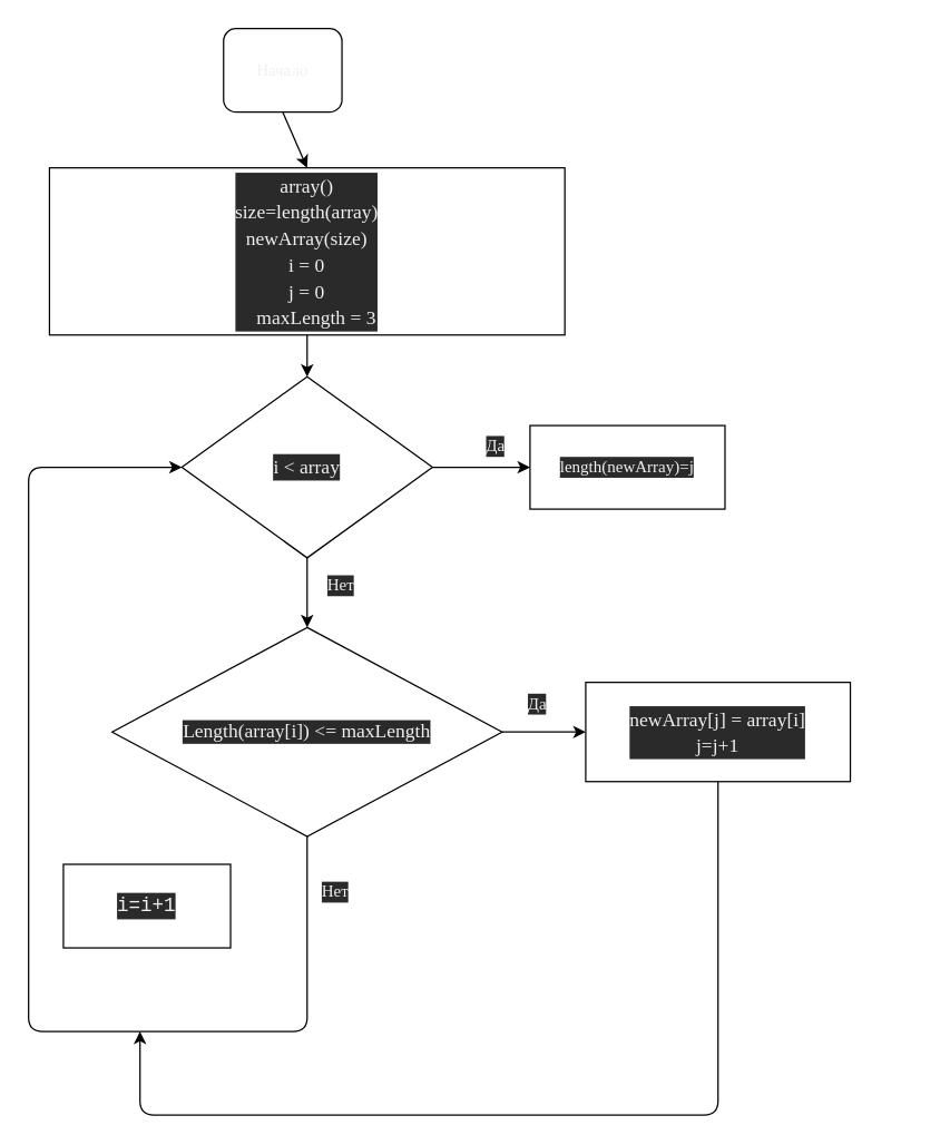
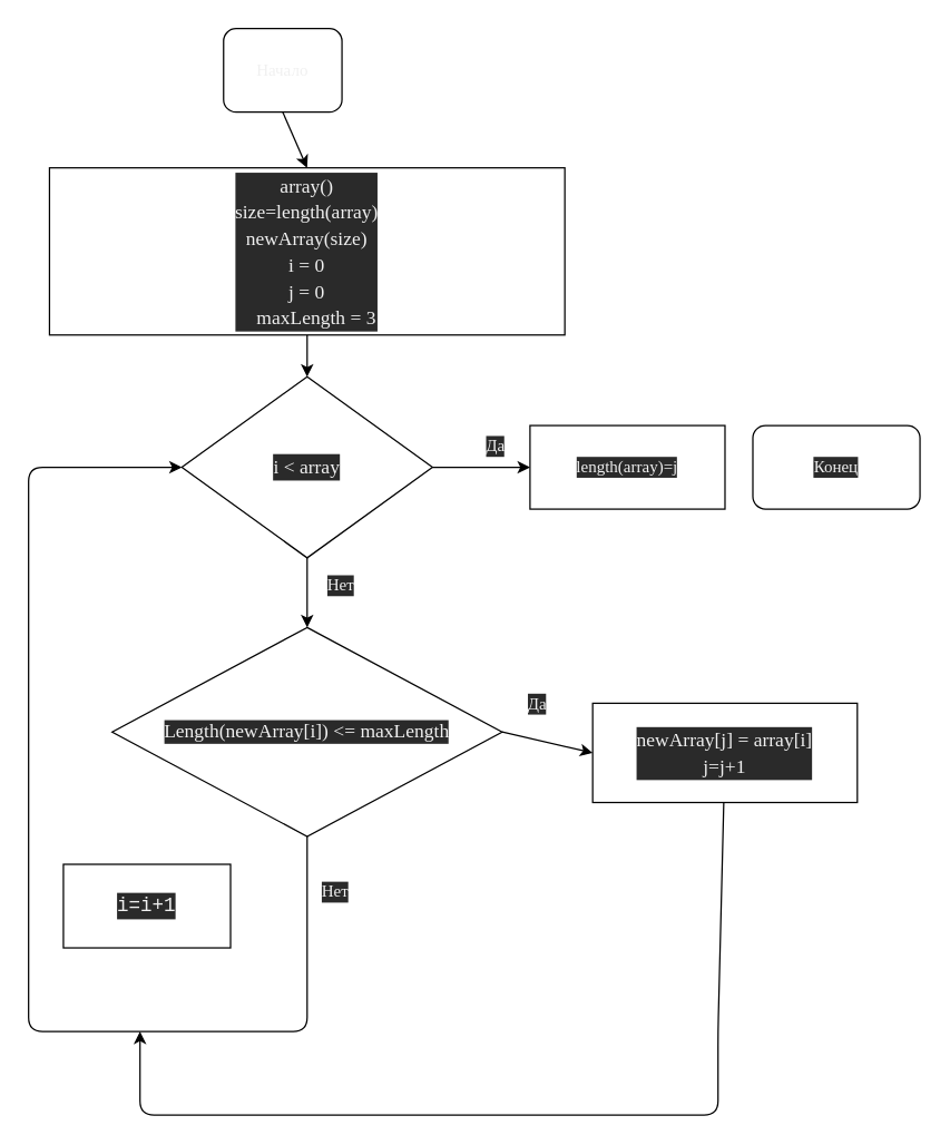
  <mxCell id="0" />
  <mxCell id="1" parent="0" />
  <mxCell id="2" style="edgeStyle=none;html=1;exitX=0.5;exitY=1;exitDx=0;exitDy=0;entryX=0.5;entryY=0;entryDx=0;entryDy=0;fontFamily=Verdana;fontColor=#F0F0F0;labelBackgroundColor=#2A2A2A;" edge="1" parent="1" source="3" target="5"><mxGeometry relative="1" as="geometry" /></mxCell>
  <mxCell id="3" value="Начало" style="rounded=1;whiteSpace=wrap;html=1;fontFamily=Verdana;fontColor=#F0F0F0;" vertex="1" parent="1"><mxGeometry x="160" y="20" width="85" height="60" as="geometry" /></mxCell>
  <mxCell id="4" style="edgeStyle=none;html=1;exitX=0.5;exitY=1;exitDx=0;exitDy=0;entryX=0.5;entryY=0;entryDx=0;entryDy=0;fontFamily=Verdana;fontColor=#F0F0F0;labelBackgroundColor=#2A2A2A;" edge="1" parent="1" source="5" target="8"><mxGeometry relative="1" as="geometry" /></mxCell>
  <mxCell id="5" value="&lt;div style=&quot;font-size: 14px ; line-height: 19px&quot;&gt;&lt;div style=&quot;line-height: 19px&quot;&gt;&lt;div style=&quot;line-height: 19px&quot;&gt;&lt;div style=&quot;line-height: 19px;&quot;&gt;&lt;font&gt;array()&lt;br&gt;&lt;/font&gt;&lt;/div&gt;&lt;div style=&quot;line-height: 19px;&quot;&gt;&lt;font&gt;size=length(array)&lt;/font&gt;&lt;/div&gt;&lt;div style=&quot;line-height: 19px;&quot;&gt;&lt;font&gt;&lt;span style=&quot;&quot;&gt;newArray&lt;/span&gt;&lt;font&gt;(&lt;/font&gt;&lt;font&gt;size&lt;/font&gt;&lt;font&gt;)&lt;/font&gt;&lt;/font&gt;&lt;/div&gt;&lt;div style=&quot;line-height: 19px;&quot;&gt;&lt;div style=&quot;line-height: 19px&quot;&gt;&lt;div style=&quot;&quot;&gt;&lt;font&gt;&lt;span style=&quot;&quot;&gt;i&lt;/span&gt; = &lt;span style=&quot;&quot;&gt;0&lt;/span&gt;&lt;/font&gt;&lt;/div&gt;&lt;div style=&quot;&quot;&gt;&lt;font&gt;&lt;span style=&quot;&quot;&gt;j&lt;/span&gt; = &lt;span style=&quot;&quot;&gt;0&lt;/span&gt;&lt;/font&gt;&lt;/div&gt;&lt;div&gt;&lt;font&gt;&amp;nbsp; &amp;nbsp; maxLength = 3&lt;/font&gt;&lt;/div&gt;&lt;/div&gt;&lt;/div&gt;&lt;/div&gt;&lt;/div&gt;&lt;/div&gt;" style="rounded=0;whiteSpace=wrap;html=1;fontFamily=Verdana;fontColor=#F0F0F0;labelBackgroundColor=#2A2A2A;" vertex="1" parent="1"><mxGeometry x="35" y="120" width="370" height="120" as="geometry" /></mxCell>
  <mxCell id="6" style="edgeStyle=none;html=1;exitX=1;exitY=0.5;exitDx=0;exitDy=0;entryX=0;entryY=0.5;entryDx=0;entryDy=0;fontFamily=Verdana;fontColor=#F0F0F0;labelBackgroundColor=#2A2A2A;" edge="1" parent="1" source="8"><mxGeometry relative="1" as="geometry"><mxPoint x="380" y="335" as="targetPoint" /></mxGeometry></mxCell>
  <mxCell id="7" style="edgeStyle=none;html=1;exitX=0.5;exitY=1;exitDx=0;exitDy=0;entryX=0.5;entryY=0;entryDx=0;entryDy=0;fontFamily=Verdana;fontColor=#F0F0F0;labelBackgroundColor=#2A2A2A;" edge="1" parent="1" source="8"><mxGeometry relative="1" as="geometry"><mxPoint x="220" y="450" as="targetPoint" /></mxGeometry></mxCell>
  <mxCell id="8" value="&lt;div style=&quot;font-size: 14px; line-height: 19px;&quot;&gt;&lt;span style=&quot;&quot;&gt;&lt;span style=&quot;&quot;&gt;i&lt;/span&gt; &amp;lt; &lt;/span&gt;&lt;font&gt;array&lt;/font&gt;&lt;/div&gt;" style="rhombus;whiteSpace=wrap;html=1;labelBackgroundColor=#2A2A2A;fontFamily=Verdana;fontColor=#F0F0F0;" vertex="1" parent="1"><mxGeometry x="130" y="270" width="180" height="130" as="geometry" /></mxCell>
  <mxCell id="9" value="Нет" style="text;html=1;align=center;verticalAlign=middle;resizable=0;points=[];autosize=1;strokeColor=none;fillColor=none;fontFamily=Verdana;fontColor=#F0F0F0;labelBackgroundColor=#2A2A2A;" vertex="1" parent="1"><mxGeometry x="224" y="410" width="40" height="20" as="geometry" /></mxCell>
  <mxCell id="10" value="Да" style="text;html=1;align=center;verticalAlign=middle;resizable=0;points=[];autosize=1;strokeColor=none;fillColor=none;fontFamily=Verdana;fontColor=#F0F0F0;labelBackgroundColor=#2A2A2A;" vertex="1" parent="1"><mxGeometry x="340" y="310" width="30" height="20" as="geometry" /></mxCell>
  <mxCell id="11" style="edgeStyle=none;html=1;exitX=1;exitY=0.5;exitDx=0;exitDy=0;entryX=0;entryY=0.5;entryDx=0;entryDy=0;fontFamily=Verdana;fontColor=#F0F0F0;labelBackgroundColor=#2A2A2A;" edge="1" parent="1" source="13" target="15"><mxGeometry relative="1" as="geometry" /></mxCell>
  <mxCell id="12" style="edgeStyle=none;html=1;entryX=0;entryY=0.5;entryDx=0;entryDy=0;fontFamily=Verdana;fontColor=#F0F0F0;labelBackgroundColor=#2A2A2A;" edge="1" parent="1" source="13" target="8"><mxGeometry relative="1" as="geometry"><mxPoint x="20" y="330" as="targetPoint" /><Array as="points"><mxPoint x="220" y="740" /><mxPoint x="20" y="740" /><mxPoint x="20" y="335" /></Array></mxGeometry></mxCell>
- <mxCell id="13" value="&lt;span style=&quot;font-size: 14px;&quot;&gt;Length(&lt;/span&gt;&lt;span style=&quot;font-size: 14px;&quot;&gt;array&lt;/span&gt;&lt;span style=&quot;font-size: 14px;&quot;&gt;[&lt;/span&gt;&lt;span style=&quot;font-size: 14px;&quot;&gt;i&lt;/span&gt;&lt;span style=&quot;font-size: 14px;&quot;&gt;]) &amp;lt;= &lt;/span&gt;&lt;span style=&quot;font-size: 14px;&quot;&gt;maxLength&lt;/span&gt;&lt;span style=&quot;font-size: 14px;&quot;&gt;&lt;br&gt;&lt;/span&gt;" style="rhombus;whiteSpace=wrap;html=1;labelBackgroundColor=#2A2A2A;fontFamily=Verdana;fontColor=#F0F0F0;" vertex="1" parent="1"><mxGeometry x="80" y="450" width="280" height="150" as="geometry" /></mxCell>
+ <mxCell id="13" value="&lt;span style=&quot;font-size: 14px;&quot;&gt;Length(&lt;/span&gt;&lt;span style=&quot;font-size: 14px;&quot;&gt;newArray&lt;/span&gt;&lt;span style=&quot;font-size: 14px;&quot;&gt;[&lt;/span&gt;&lt;span style=&quot;font-size: 14px;&quot;&gt;i&lt;/span&gt;&lt;span style=&quot;font-size: 14px;&quot;&gt;]) &amp;lt;= &lt;/span&gt;&lt;span style=&quot;font-size: 14px;&quot;&gt;maxLength&lt;/span&gt;&lt;span style=&quot;font-size: 14px;&quot;&gt;&lt;br&gt;&lt;/span&gt;" style="rhombus;whiteSpace=wrap;html=1;labelBackgroundColor=#2A2A2A;fontFamily=Verdana;fontColor=#F0F0F0;" vertex="1" parent="1"><mxGeometry x="80" y="450" width="280" height="150" as="geometry" /></mxCell>
  <mxCell id="14" style="edgeStyle=none;html=1;fontFamily=Verdana;fontColor=#F0F0F0;labelBackgroundColor=#2A2A2A;" edge="1" parent="1" source="15"><mxGeometry relative="1" as="geometry"><mxPoint x="100" y="740" as="targetPoint" /><Array as="points"><mxPoint x="515" y="740" /><mxPoint x="515" y="800" /><mxPoint x="100" y="800" /></Array></mxGeometry></mxCell>
- <mxCell id="15" value="&lt;div style=&quot;font-size: 14px ; line-height: 19px&quot;&gt;&lt;div&gt;&lt;span&gt;newArray&lt;/span&gt;[&lt;span&gt;j&lt;/span&gt;] = &lt;span&gt;array&lt;/span&gt;[&lt;span&gt;i&lt;/span&gt;]&lt;/div&gt;&lt;div&gt;&lt;span&gt;j=j+1&lt;/span&gt;&lt;/div&gt;&lt;/div&gt;" style="rounded=0;whiteSpace=wrap;html=1;labelBackgroundColor=#2A2A2A;fontFamily=Verdana;fontColor=#F0F0F0;" vertex="1" parent="1"><mxGeometry x="420" y="489.38" width="190" height="71.25" as="geometry" /></mxCell>
+ <mxCell id="15" value="&lt;div style=&quot;font-size: 14px ; line-height: 19px&quot;&gt;&lt;div&gt;&lt;span&gt;newArray&lt;/span&gt;[&lt;span&gt;j&lt;/span&gt;] = &lt;span&gt;array&lt;/span&gt;[&lt;span&gt;i&lt;/span&gt;]&lt;/div&gt;&lt;div&gt;&lt;span&gt;j=j+1&lt;/span&gt;&lt;/div&gt;&lt;/div&gt;" style="rounded=0;whiteSpace=wrap;html=1;labelBackgroundColor=#2A2A2A;fontFamily=Verdana;fontColor=#F0F0F0;" vertex="1" parent="1"><mxGeometry x="425" y="504.38" width="190" height="71.25" as="geometry" /></mxCell>
  <mxCell id="16" value="Да" style="text;html=1;align=center;verticalAlign=middle;resizable=0;points=[];autosize=1;strokeColor=none;fillColor=none;fontFamily=Verdana;fontColor=#F0F0F0;labelBackgroundColor=#2A2A2A;" vertex="1" parent="1"><mxGeometry x="370" y="495" width="30" height="20" as="geometry" /></mxCell>
  <mxCell id="17" value="&lt;div style=&quot;font-size: 14px; line-height: 19px;&quot;&gt;&lt;span style=&quot;&quot;&gt;i=i+1&lt;/span&gt;&lt;/div&gt;" style="rounded=0;whiteSpace=wrap;html=1;labelBackgroundColor=#2A2A2A;fontFamily=Courier New;fontColor=#F0F0F0;" vertex="1" parent="1"><mxGeometry x="45" y="620" width="120" height="60" as="geometry" /></mxCell>
+ <mxCell id="18" value="Конец" style="rounded=1;whiteSpace=wrap;html=1;labelBackgroundColor=#2A2A2A;fontFamily=Verdana;fontColor=#F0F0F0;" vertex="1" parent="1"><mxGeometry x="540" y="305" width="120" height="60" as="geometry" /></mxCell>
  <mxCell id="19" value="Нет" style="text;html=1;align=center;verticalAlign=middle;resizable=0;points=[];autosize=1;strokeColor=none;fillColor=none;fontFamily=Verdana;fontColor=#F0F0F0;labelBackgroundColor=#2A2A2A;" vertex="1" parent="1"><mxGeometry x="220" y="630" width="40" height="20" as="geometry" /></mxCell>
- <mxCell id="20" value="length(newArray)=j" style="rounded=0;whiteSpace=wrap;html=1;labelBackgroundColor=#2A2A2A;fontFamily=Verdana;fontColor=#F0F0F0;" vertex="1" parent="1"><mxGeometry x="380" y="305" width="140" height="60" as="geometry" /></mxCell>
+ <mxCell id="20" value="length(array)=j" style="rounded=0;whiteSpace=wrap;html=1;labelBackgroundColor=#2A2A2A;fontFamily=Verdana;fontColor=#F0F0F0;" vertex="1" parent="1"><mxGeometry x="380" y="305" width="140" height="60" as="geometry" /></mxCell>
